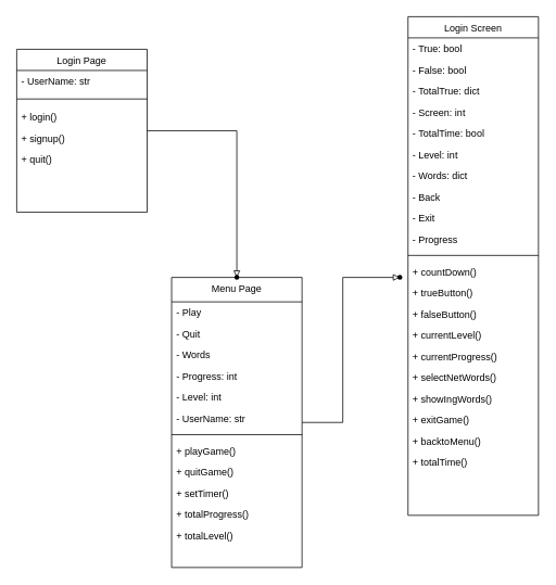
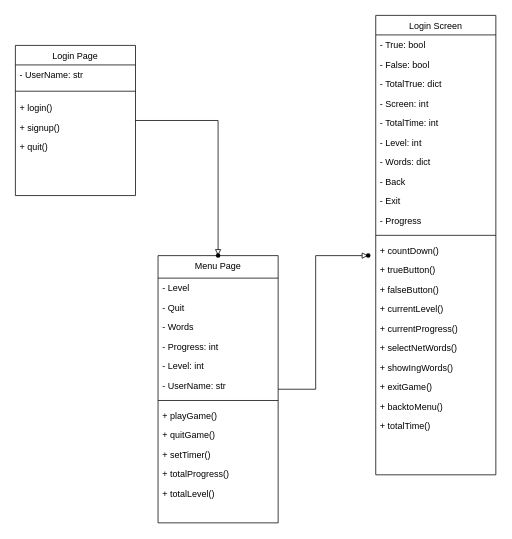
  <mxCell id="0" />
  <mxCell id="1" parent="0" />
  <mxCell id="2" value="" style="edgeStyle=orthogonalEdgeStyle;rounded=0;orthogonalLoop=1;jettySize=auto;html=1;endArrow=block;endFill=0;" parent="1" source="3" target="45" edge="1"><mxGeometry relative="1" as="geometry" /></mxCell>
  <mxCell id="3" value="Login Page" style="swimlane;fontStyle=0;align=center;verticalAlign=top;childLayout=stackLayout;horizontal=1;startSize=26;horizontalStack=0;resizeParent=1;resizeLast=0;collapsible=1;marginBottom=0;rounded=0;shadow=0;strokeWidth=1;" parent="1" vertex="1"><mxGeometry x="20" y="60" width="160" height="200" as="geometry"><mxRectangle x="130" y="380" width="160" height="26" as="alternateBounds" /></mxGeometry></mxCell>
  <mxCell id="4" value="- UserName: str" style="text;align=left;verticalAlign=top;spacingLeft=4;spacingRight=4;overflow=hidden;rotatable=0;points=[[0,0.5],[1,0.5]];portConstraint=eastwest;" parent="3" vertex="1"><mxGeometry y="26" width="160" height="26" as="geometry" /></mxCell>
  <mxCell id="5" value="" style="line;html=1;strokeWidth=1;align=left;verticalAlign=middle;spacingTop=-1;spacingLeft=3;spacingRight=3;rotatable=0;labelPosition=right;points=[];portConstraint=eastwest;" parent="3" vertex="1"><mxGeometry y="52" width="160" height="18" as="geometry" /></mxCell>
  <mxCell id="6" value="+ login()" style="text;align=left;verticalAlign=top;spacingLeft=4;spacingRight=4;overflow=hidden;rotatable=0;points=[[0,0.5],[1,0.5]];portConstraint=eastwest;" parent="3" vertex="1"><mxGeometry y="70" width="160" height="26" as="geometry" /></mxCell>
  <mxCell id="7" value="+ signup()" style="text;align=left;verticalAlign=top;spacingLeft=4;spacingRight=4;overflow=hidden;rotatable=0;points=[[0,0.5],[1,0.5]];portConstraint=eastwest;" parent="3" vertex="1"><mxGeometry y="96" width="160" height="26" as="geometry" /></mxCell>
  <mxCell id="8" value="+ quit()" style="text;align=left;verticalAlign=top;spacingLeft=4;spacingRight=4;overflow=hidden;rotatable=0;points=[[0,0.5],[1,0.5]];portConstraint=eastwest;" vertex="1" parent="3"><mxGeometry y="122" width="160" height="26" as="geometry" /></mxCell>
  <mxCell id="9" value="" style="edgeStyle=orthogonalEdgeStyle;rounded=0;orthogonalLoop=1;jettySize=auto;html=1;endArrow=block;endFill=0;" parent="1" source="10" target="46" edge="1"><mxGeometry relative="1" as="geometry" /></mxCell>
  <mxCell id="10" value="Menu Page" style="swimlane;fontStyle=0;align=center;verticalAlign=top;childLayout=stackLayout;horizontal=1;startSize=30;horizontalStack=0;resizeParent=1;resizeLast=0;collapsible=1;marginBottom=0;rounded=0;shadow=0;strokeWidth=1;" parent="1" vertex="1"><mxGeometry x="210" y="340" width="160" height="356" as="geometry"><mxRectangle x="340" y="380" width="170" height="26" as="alternateBounds" /></mxGeometry></mxCell>
- <mxCell id="11" value="- Play" style="text;align=left;verticalAlign=top;spacingLeft=4;spacingRight=4;overflow=hidden;rotatable=0;points=[[0,0.5],[1,0.5]];portConstraint=eastwest;" parent="10" vertex="1"><mxGeometry y="30" width="160" height="26" as="geometry" /></mxCell>
+ <mxCell id="11" value="- Level" style="text;align=left;verticalAlign=top;spacingLeft=4;spacingRight=4;overflow=hidden;rotatable=0;points=[[0,0.5],[1,0.5]];portConstraint=eastwest;" parent="10" vertex="1"><mxGeometry y="30" width="160" height="26" as="geometry" /></mxCell>
  <mxCell id="12" value="- Quit" style="text;align=left;verticalAlign=top;spacingLeft=4;spacingRight=4;overflow=hidden;rotatable=0;points=[[0,0.5],[1,0.5]];portConstraint=eastwest;" parent="10" vertex="1"><mxGeometry y="56" width="160" height="26" as="geometry" /></mxCell>
  <mxCell id="13" value="- Words" style="text;align=left;verticalAlign=top;spacingLeft=4;spacingRight=4;overflow=hidden;rotatable=0;points=[[0,0.5],[1,0.5]];portConstraint=eastwest;" parent="10" vertex="1"><mxGeometry y="82" width="160" height="26" as="geometry" /></mxCell>
  <mxCell id="14" value="- Progress: int" style="text;align=left;verticalAlign=top;spacingLeft=4;spacingRight=4;overflow=hidden;rotatable=0;points=[[0,0.5],[1,0.5]];portConstraint=eastwest;" parent="10" vertex="1"><mxGeometry y="108" width="160" height="26" as="geometry" /></mxCell>
  <mxCell id="15" value="- Level: int" style="text;align=left;verticalAlign=top;spacingLeft=4;spacingRight=4;overflow=hidden;rotatable=0;points=[[0,0.5],[1,0.5]];portConstraint=eastwest;" parent="10" vertex="1"><mxGeometry y="134" width="160" height="26" as="geometry" /></mxCell>
  <mxCell id="16" value="- UserName: str" style="text;align=left;verticalAlign=top;spacingLeft=4;spacingRight=4;overflow=hidden;rotatable=0;points=[[0,0.5],[1,0.5]];portConstraint=eastwest;" parent="10" vertex="1"><mxGeometry y="160" width="160" height="26" as="geometry" /></mxCell>
  <mxCell id="17" value="" style="line;html=1;strokeWidth=1;align=left;verticalAlign=middle;spacingTop=-1;spacingLeft=3;spacingRight=3;rotatable=0;labelPosition=right;points=[];portConstraint=eastwest;" parent="10" vertex="1"><mxGeometry y="186" width="160" height="14" as="geometry" /></mxCell>
  <mxCell id="18" value="+ playGame()" style="text;align=left;verticalAlign=top;spacingLeft=4;spacingRight=4;overflow=hidden;rotatable=0;points=[[0,0.5],[1,0.5]];portConstraint=eastwest;" parent="10" vertex="1"><mxGeometry y="200" width="160" height="26" as="geometry" /></mxCell>
  <mxCell id="19" value="+ quitGame()" style="text;align=left;verticalAlign=top;spacingLeft=4;spacingRight=4;overflow=hidden;rotatable=0;points=[[0,0.5],[1,0.5]];portConstraint=eastwest;" parent="10" vertex="1"><mxGeometry y="226" width="160" height="26" as="geometry" /></mxCell>
  <mxCell id="20" value="+ setTimer()" style="text;align=left;verticalAlign=top;spacingLeft=4;spacingRight=4;overflow=hidden;rotatable=0;points=[[0,0.5],[1,0.5]];portConstraint=eastwest;" parent="10" vertex="1"><mxGeometry y="252" width="160" height="26" as="geometry" /></mxCell>
  <mxCell id="21" value="+ totalProgress()" style="text;align=left;verticalAlign=top;spacingLeft=4;spacingRight=4;overflow=hidden;rotatable=0;points=[[0,0.5],[1,0.5]];portConstraint=eastwest;" parent="10" vertex="1"><mxGeometry y="278" width="160" height="26" as="geometry" /></mxCell>
  <mxCell id="22" value="+ totalLevel()" style="text;align=left;verticalAlign=top;spacingLeft=4;spacingRight=4;overflow=hidden;rotatable=0;points=[[0,0.5],[1,0.5]];portConstraint=eastwest;" vertex="1" parent="10"><mxGeometry y="304" width="160" height="26" as="geometry" /></mxCell>
  <mxCell id="23" value="Login Screen" style="swimlane;fontStyle=0;align=center;verticalAlign=top;childLayout=stackLayout;horizontal=1;startSize=26;horizontalStack=0;resizeParent=1;resizeLast=0;collapsible=1;marginBottom=0;rounded=0;shadow=0;strokeWidth=1;" parent="1" vertex="1"><mxGeometry x="500" y="20" width="160" height="612" as="geometry"><mxRectangle x="340" y="380" width="170" height="26" as="alternateBounds" /></mxGeometry></mxCell>
  <mxCell id="24" value="- True: bool" style="text;align=left;verticalAlign=top;spacingLeft=4;spacingRight=4;overflow=hidden;rotatable=0;points=[[0,0.5],[1,0.5]];portConstraint=eastwest;" parent="23" vertex="1"><mxGeometry y="26" width="160" height="26" as="geometry" /></mxCell>
  <mxCell id="25" value="- False: bool" style="text;align=left;verticalAlign=top;spacingLeft=4;spacingRight=4;overflow=hidden;rotatable=0;points=[[0,0.5],[1,0.5]];portConstraint=eastwest;" parent="23" vertex="1"><mxGeometry y="52" width="160" height="26" as="geometry" /></mxCell>
  <mxCell id="26" value="- TotalTrue: dict" style="text;align=left;verticalAlign=top;spacingLeft=4;spacingRight=4;overflow=hidden;rotatable=0;points=[[0,0.5],[1,0.5]];portConstraint=eastwest;" parent="23" vertex="1"><mxGeometry y="78" width="160" height="26" as="geometry" /></mxCell>
  <mxCell id="27" value="- Screen: int" style="text;align=left;verticalAlign=top;spacingLeft=4;spacingRight=4;overflow=hidden;rotatable=0;points=[[0,0.5],[1,0.5]];portConstraint=eastwest;" parent="23" vertex="1"><mxGeometry y="104" width="160" height="26" as="geometry" /></mxCell>
- <mxCell id="28" value="- TotalTime: bool" style="text;align=left;verticalAlign=top;spacingLeft=4;spacingRight=4;overflow=hidden;rotatable=0;points=[[0,0.5],[1,0.5]];portConstraint=eastwest;" parent="23" vertex="1"><mxGeometry y="130" width="160" height="26" as="geometry" /></mxCell>
+ <mxCell id="28" value="- TotalTime: int" style="text;align=left;verticalAlign=top;spacingLeft=4;spacingRight=4;overflow=hidden;rotatable=0;points=[[0,0.5],[1,0.5]];portConstraint=eastwest;" parent="23" vertex="1"><mxGeometry y="130" width="160" height="26" as="geometry" /></mxCell>
  <mxCell id="29" value="- Level: int" style="text;align=left;verticalAlign=top;spacingLeft=4;spacingRight=4;overflow=hidden;rotatable=0;points=[[0,0.5],[1,0.5]];portConstraint=eastwest;" parent="23" vertex="1"><mxGeometry y="156" width="160" height="26" as="geometry" /></mxCell>
  <mxCell id="30" value="- Words: dict" style="text;align=left;verticalAlign=top;spacingLeft=4;spacingRight=4;overflow=hidden;rotatable=0;points=[[0,0.5],[1,0.5]];portConstraint=eastwest;" parent="23" vertex="1"><mxGeometry y="182" width="160" height="26" as="geometry" /></mxCell>
  <mxCell id="31" value="- Back" style="text;align=left;verticalAlign=top;spacingLeft=4;spacingRight=4;overflow=hidden;rotatable=0;points=[[0,0.5],[1,0.5]];portConstraint=eastwest;" parent="23" vertex="1"><mxGeometry y="208" width="160" height="26" as="geometry" /></mxCell>
  <mxCell id="32" value="- Exit" style="text;align=left;verticalAlign=top;spacingLeft=4;spacingRight=4;overflow=hidden;rotatable=0;points=[[0,0.5],[1,0.5]];portConstraint=eastwest;" parent="23" vertex="1"><mxGeometry y="234" width="160" height="26" as="geometry" /></mxCell>
  <mxCell id="33" value="- Progress" style="text;align=left;verticalAlign=top;spacingLeft=4;spacingRight=4;overflow=hidden;rotatable=0;points=[[0,0.5],[1,0.5]];portConstraint=eastwest;" parent="23" vertex="1"><mxGeometry y="260" width="160" height="26" as="geometry" /></mxCell>
  <mxCell id="34" value="" style="line;html=1;strokeWidth=1;align=left;verticalAlign=middle;spacingTop=-1;spacingLeft=3;spacingRight=3;rotatable=0;labelPosition=right;points=[];portConstraint=eastwest;" parent="23" vertex="1"><mxGeometry y="286" width="160" height="14" as="geometry" /></mxCell>
  <mxCell id="35" value="+ countDown()" style="text;align=left;verticalAlign=top;spacingLeft=4;spacingRight=4;overflow=hidden;rotatable=0;points=[[0,0.5],[1,0.5]];portConstraint=eastwest;" parent="23" vertex="1"><mxGeometry y="300" width="160" height="26" as="geometry" /></mxCell>
  <mxCell id="36" value="+ trueButton()" style="text;align=left;verticalAlign=top;spacingLeft=4;spacingRight=4;overflow=hidden;rotatable=0;points=[[0,0.5],[1,0.5]];portConstraint=eastwest;" parent="23" vertex="1"><mxGeometry y="326" width="160" height="26" as="geometry" /></mxCell>
  <mxCell id="37" value="+ falseButton()" style="text;align=left;verticalAlign=top;spacingLeft=4;spacingRight=4;overflow=hidden;rotatable=0;points=[[0,0.5],[1,0.5]];portConstraint=eastwest;" parent="23" vertex="1"><mxGeometry y="352" width="160" height="26" as="geometry" /></mxCell>
  <mxCell id="38" value="+ currentLevel()" style="text;align=left;verticalAlign=top;spacingLeft=4;spacingRight=4;overflow=hidden;rotatable=0;points=[[0,0.5],[1,0.5]];portConstraint=eastwest;" parent="23" vertex="1"><mxGeometry y="378" width="160" height="26" as="geometry" /></mxCell>
  <mxCell id="39" value="+ currentProgress()" style="text;align=left;verticalAlign=top;spacingLeft=4;spacingRight=4;overflow=hidden;rotatable=0;points=[[0,0.5],[1,0.5]];portConstraint=eastwest;" parent="23" vertex="1"><mxGeometry y="404" width="160" height="26" as="geometry" /></mxCell>
  <mxCell id="40" value="+ selectNetWords()" style="text;align=left;verticalAlign=top;spacingLeft=4;spacingRight=4;overflow=hidden;rotatable=0;points=[[0,0.5],[1,0.5]];portConstraint=eastwest;" parent="23" vertex="1"><mxGeometry y="430" width="160" height="26" as="geometry" /></mxCell>
  <mxCell id="41" value="+ showIngWords()" style="text;align=left;verticalAlign=top;spacingLeft=4;spacingRight=4;overflow=hidden;rotatable=0;points=[[0,0.5],[1,0.5]];portConstraint=eastwest;" parent="23" vertex="1"><mxGeometry y="456" width="160" height="26" as="geometry" /></mxCell>
  <mxCell id="42" value="+ exitGame()" style="text;align=left;verticalAlign=top;spacingLeft=4;spacingRight=4;overflow=hidden;rotatable=0;points=[[0,0.5],[1,0.5]];portConstraint=eastwest;" parent="23" vertex="1"><mxGeometry y="482" width="160" height="26" as="geometry" /></mxCell>
  <mxCell id="43" value="+ backtoMenu()" style="text;align=left;verticalAlign=top;spacingLeft=4;spacingRight=4;overflow=hidden;rotatable=0;points=[[0,0.5],[1,0.5]];portConstraint=eastwest;" parent="23" vertex="1"><mxGeometry y="508" width="160" height="26" as="geometry" /></mxCell>
  <mxCell id="44" value="+ totalTime()" style="text;align=left;verticalAlign=top;spacingLeft=4;spacingRight=4;overflow=hidden;rotatable=0;points=[[0,0.5],[1,0.5]];portConstraint=eastwest;" vertex="1" parent="23"><mxGeometry y="534" width="160" height="26" as="geometry" /></mxCell>
  <mxCell id="45" value="" style="shape=waypoint;sketch=0;size=6;pointerEvents=1;points=[];fillColor=default;resizable=0;rotatable=0;perimeter=centerPerimeter;snapToPoint=1;verticalAlign=top;fontStyle=0;startSize=26;rounded=0;shadow=0;strokeWidth=1;" parent="1" vertex="1"><mxGeometry x="270" y="320" width="40" height="40" as="geometry" /></mxCell>
  <mxCell id="46" value="" style="shape=waypoint;sketch=0;size=6;pointerEvents=1;points=[];fillColor=default;resizable=0;rotatable=0;perimeter=centerPerimeter;snapToPoint=1;verticalAlign=top;fontStyle=0;startSize=30;rounded=0;shadow=0;strokeWidth=1;" parent="1" vertex="1"><mxGeometry x="470" y="320" width="40" height="40" as="geometry" /></mxCell>
